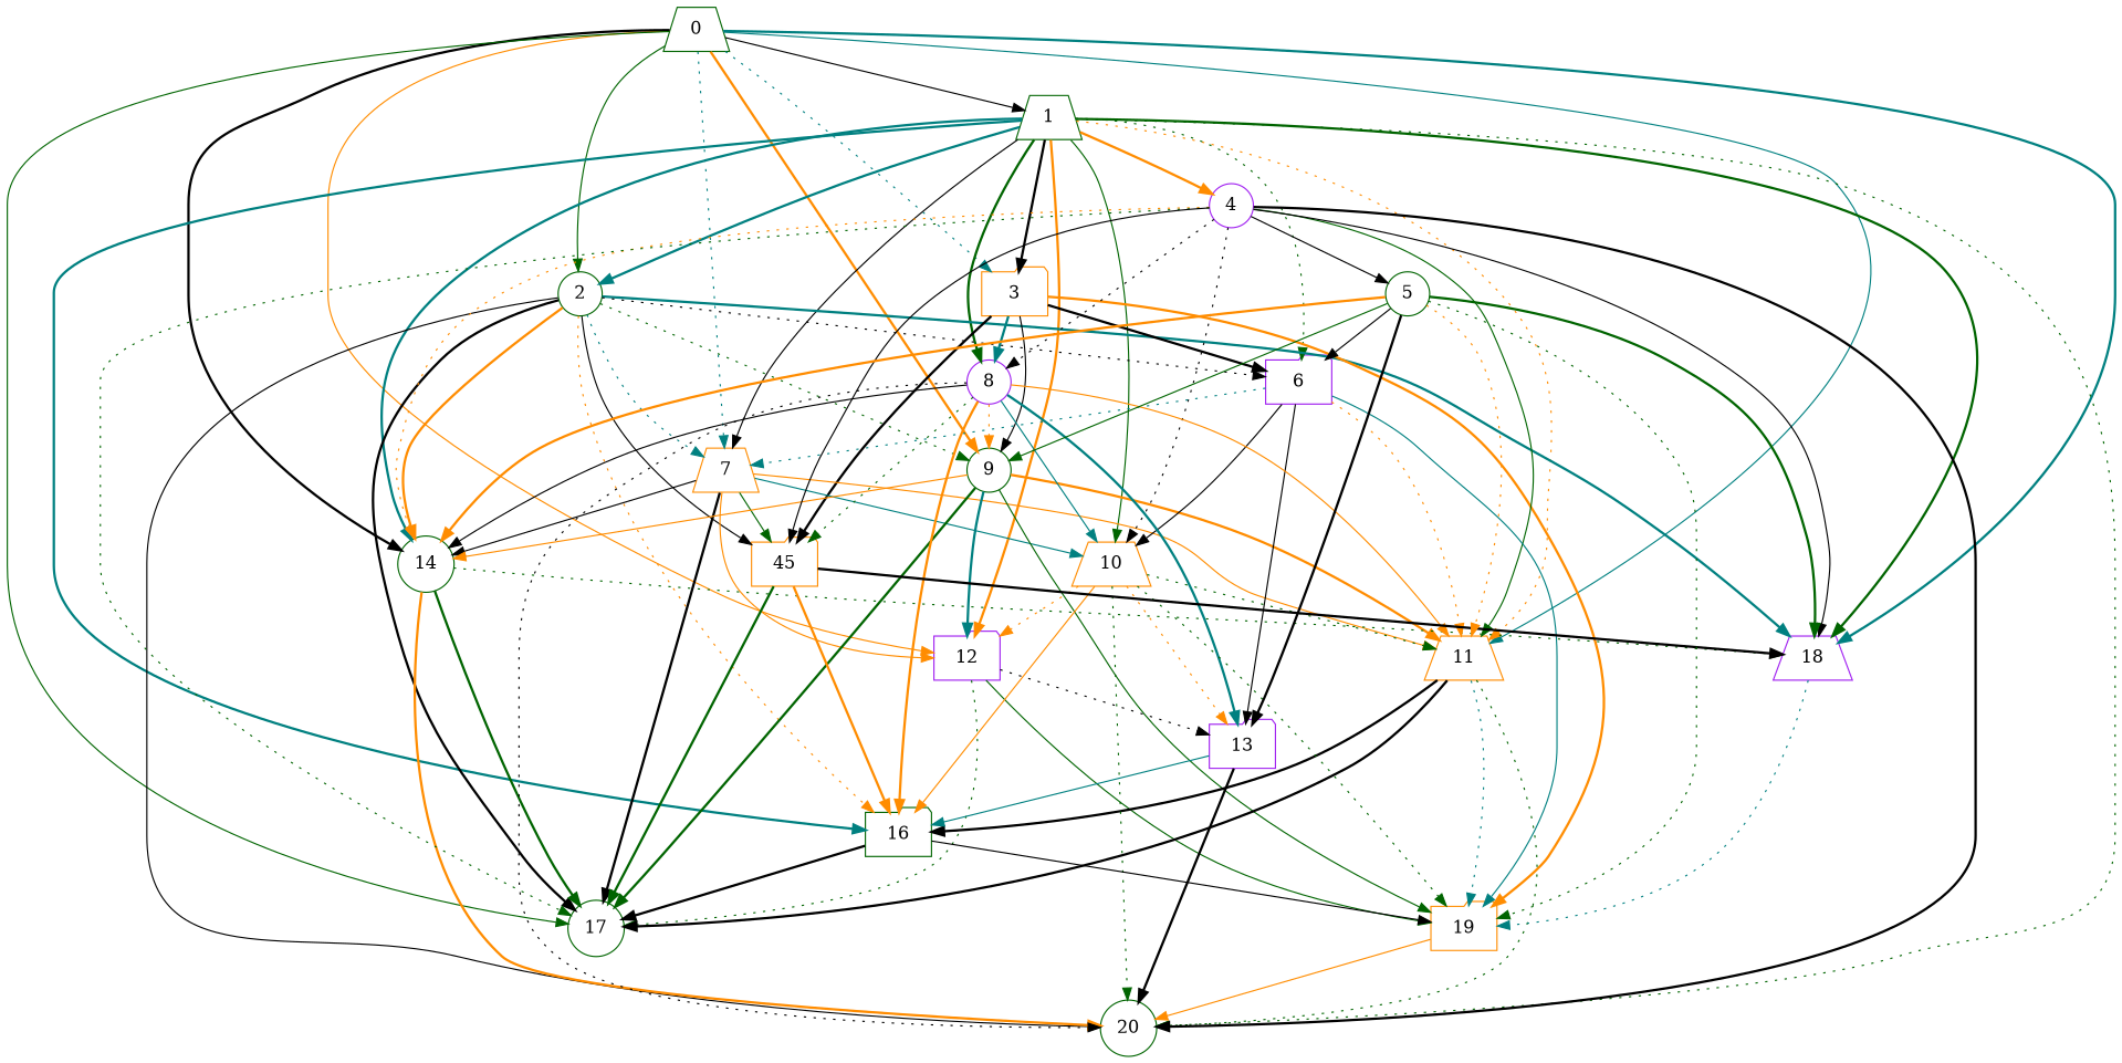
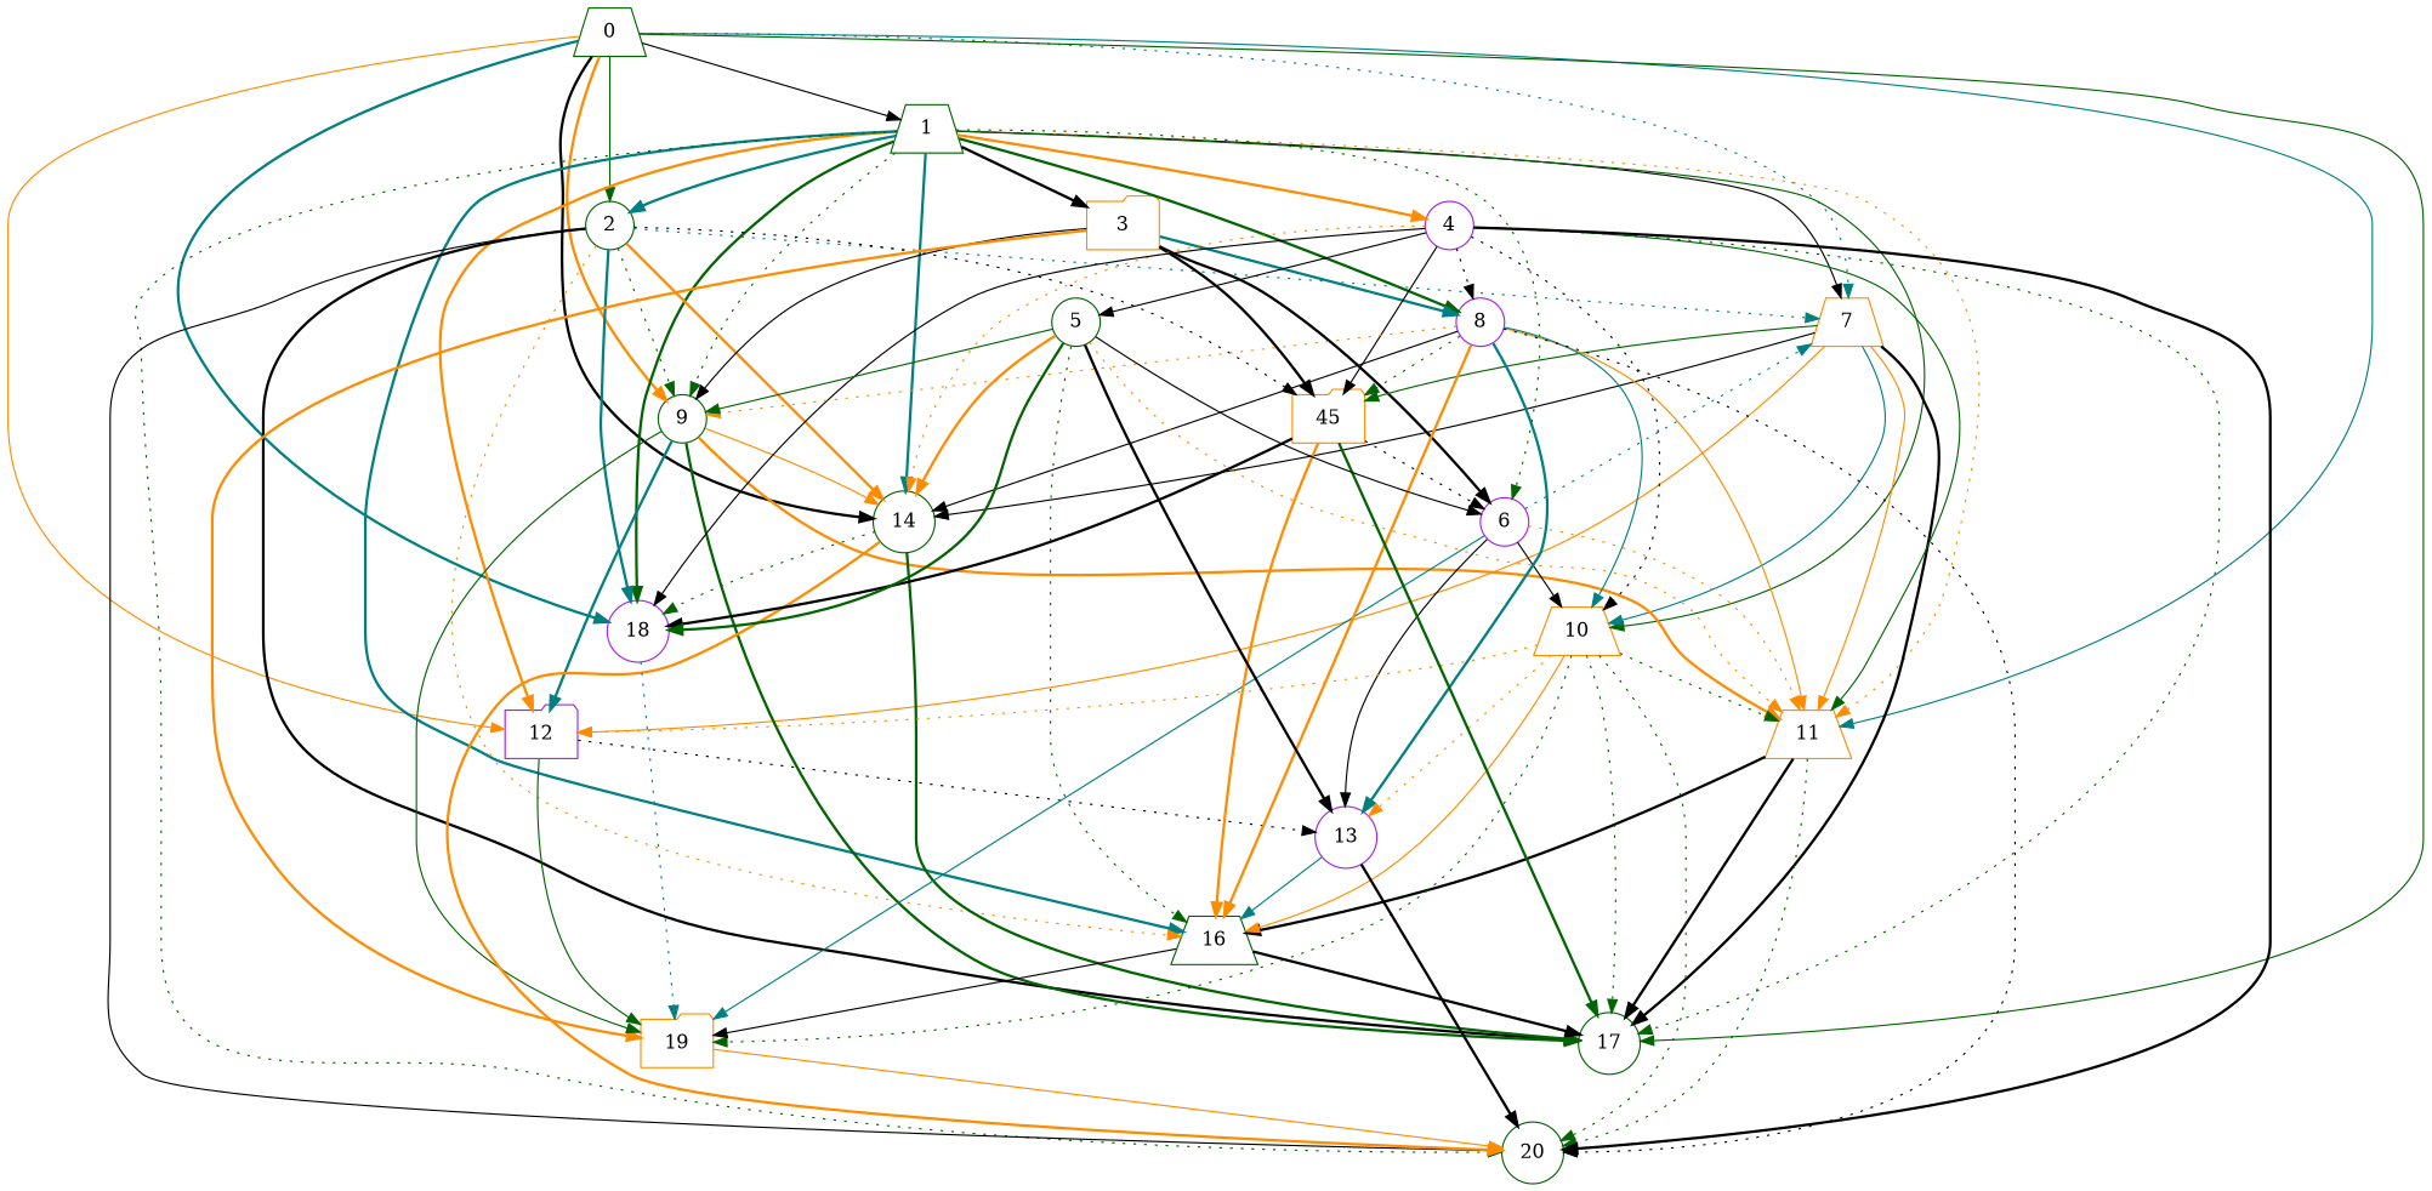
  digraph {
    node [Weight=364 color=darkgreen shape=circle]
    edge [Weight=2 color=black style=bold]
    0 [shape=trapezium]
    1 [Weight=162 shape=trapezium]
    2
    3 [Weight=283 color=darkorange shape=folder]
    7 [Weight=324 color=darkorange shape=trapezium]
    9 [Weight=162]
    12 [Weight=405 color=purple shape=folder]
    14 [Weight=162]
    11 [color=darkorange shape=trapezium]
-   18 [color=purple shape=trapezium]
+   18 [color=purple]
    17 [Weight=243]
    4 [color=purple]
-   6 [Weight=405 color=purple shape=folder]
+   6 [Weight=405 color=purple]
    8 [Weight=324 color=purple]
    10 [Weight=202 color=darkorange shape=trapezium]
-   16 [Weight=81 shape=folder]
+   16 [Weight=81 shape=trapezium]
    20 [Weight=202]
    n18 [Weight=405 color=darkorange label=45 shape=folder]
    19 [Weight=405 color=darkorange shape=folder]
-   13 [color=purple shape=folder]
+   13 [color=purple]
    5 [Weight=283]
    0 -> 1 [style=solid]
    0 -> 2 [Weight=3 color=darkgreen style=solid]
-   0 -> 3 [Weight=3 color=teal style=dotted]
    0 -> 7 [Weight=6 color=teal style=dotted]
    0 -> 9 [Weight=3 color=darkorange]
    0 -> 12 [Weight=8 color=darkorange style=solid]
    0 -> 14 [Weight=5]
    0 -> 11 [Weight=8 color=teal style=solid]
    0 -> 18 [Weight=6 color=teal]
    0 -> 17 [Weight=5 color=darkgreen style=solid]
    1 -> 2 [Weight=3 color=teal]
    1 -> 3 [Weight=6]
    1 -> 7 [Weight=3 style=solid]
+   1 -> 9 [Weight=8 color=darkgreen style=dotted]
    1 -> 12 [Weight=6 color=darkorange]
    1 -> 14 [color=teal]
    1 -> 11 [Weight=7 color=darkorange style=dotted]
    1 -> 18 [Weight=9 color=darkgreen]
    1 -> 4 [Weight=8 color=darkorange]
    1 -> 6 [Weight=9 color=darkgreen style=dotted]
    1 -> 8 [Weight=10 color=darkgreen]
    1 -> 10 [color=darkgreen style=solid]
    1 -> 16 [Weight=6 color=teal]
    1 -> 20 [color=darkgreen style=dotted]
    2 -> 7 [color=teal style=dotted]
    2 -> 9 [Weight=3 color=darkgreen style=dotted]
    2 -> 14 [Weight=3 color=darkorange]
    2 -> 18 [Weight=5 color=teal]
    2 -> 17 [Weight=8]
-   2 -> 6 [Weight=8 style=dotted]
+   n18 -> 6 [Weight=8 style=dotted]
    2 -> 16 [Weight=4 color=darkorange style=dotted]
    2 -> 20 [style=solid]
-   2 -> n18 [style=solid]
+   2 -> n18 [style=dotted]
    3 -> 9 [Weight=6 style=solid]
    3 -> 6 [Weight=5]
    3 -> 8 [Weight=8 color=teal]
    3 -> n18 [Weight=5]
    3 -> 19 [Weight=7 color=darkorange]
    7 -> 12 [Weight=10 color=darkorange style=solid]
    7 -> 14 [style=solid]
    7 -> 11 [Weight=4 color=darkorange style=solid]
    7 -> 17 [Weight=5]
    7 -> 10 [Weight=10 color=teal style=solid]
    7 -> n18 [Weight=3 color=darkgreen style=solid]
    9 -> 12 [Weight=6 color=teal]
    9 -> 14 [Weight=10 color=darkorange style=solid]
    9 -> 11 [Weight=3 color=darkorange]
    9 -> 17 [Weight=9 color=darkgreen]
    9 -> 19 [Weight=8 color=darkgreen style=solid]
-   12 -> 17 [Weight=6 color=darkgreen style=dotted]
+   10 -> 17 [Weight=6 color=darkgreen style=dotted]
    12 -> 19 [Weight=9 color=darkgreen style=solid]
    12 -> 13 [Weight=3 style=dotted]
    14 -> 18 [Weight=7 color=darkgreen style=dotted]
    14 -> 17 [Weight=5 color=darkgreen]
    14 -> 20 [Weight=7 color=darkorange]
    11 -> 17 [Weight=6]
    11 -> 16 [Weight=6]
    11 -> 20 [Weight=6 color=darkgreen style=dotted]
-   11 -> 19 [Weight=6 color=teal style=dotted]
    18 -> 19 [color=teal style=dotted]
    4 -> 14 [Weight=9 color=darkorange style=dotted]
    4 -> 11 [Weight=4 color=darkgreen style=solid]
    4 -> 18 [Weight=3 style=solid]
    4 -> 17 [Weight=7 color=darkgreen style=dotted]
    4 -> 8 [Weight=6 style=dotted]
    4 -> 10 [Weight=10 style=dotted]
    4 -> 20 [Weight=10]
    4 -> n18 [style=solid]
    4 -> 5 [Weight=10 style=solid]
    6 -> 7 [Weight=9 color=teal style=dotted]
    6 -> 11 [Weight=9 color=darkorange style=dotted]
    6 -> 10 [Weight=9 style=solid]
    6 -> 19 [Weight=8 color=teal style=solid]
    6 -> 13 [Weight=10 style=solid]
    8 -> 9 [Weight=7 color=darkorange style=dotted]
    8 -> 14 [style=solid]
    8 -> 11 [Weight=7 color=darkorange style=solid]
    8 -> 10 [Weight=5 color=teal style=solid]
    8 -> 16 [Weight=7 color=darkorange]
    8 -> 20 [Weight=9 style=dotted]
    8 -> n18 [Weight=5 color=darkgreen style=dotted]
    8 -> 13 [Weight=7 color=teal]
    10 -> 12 [Weight=9 color=darkorange style=dotted]
    10 -> 11 [Weight=10 color=darkgreen style=dotted]
    10 -> 16 [Weight=5 color=darkorange style=solid]
    10 -> 20 [Weight=9 color=darkgreen style=dotted]
    10 -> 19 [color=darkgreen style=dotted]
    10 -> 13 [Weight=6 color=darkorange style=dotted]
    16 -> 17 [Weight=7]
    16 -> 19 [style=solid]
    n18 -> 18 [Weight=7]
    n18 -> 17 [Weight=9 color=darkgreen]
    n18 -> 16 [Weight=10 color=darkorange]
    19 -> 20 [Weight=3 color=darkorange style=solid]
    13 -> 16 [color=teal style=solid]
    13 -> 20 [Weight=5]
    5 -> 9 [Weight=9 color=darkgreen style=solid]
    5 -> 14 [Weight=10 color=darkorange]
    5 -> 11 [Weight=10 color=darkorange style=dotted]
    5 -> 18 [Weight=10 color=darkgreen]
    5 -> 6 [Weight=3 style=solid]
-   5 -> 19 [Weight=7 color=darkgreen style=dotted]
+   5 -> 16 [Weight=7 color=darkgreen style=dotted]
    5 -> 13
  }
